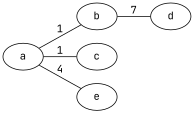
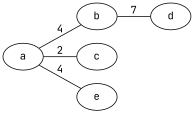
  digraph {
    fontname="JetBrains Mono"
    rankdir=LR
    node [fontname="JetBrains Mono"]
    edge [dir=none fontname="JetBrains Mono"]
    a
    b
    c
    e
    d
-   a -> b [label=1]
-   a -> c [label=1]
+   a -> b [label=4]
+   a -> c [label=2]
    a -> e [label=4]
    b -> d [label=7]
  }
